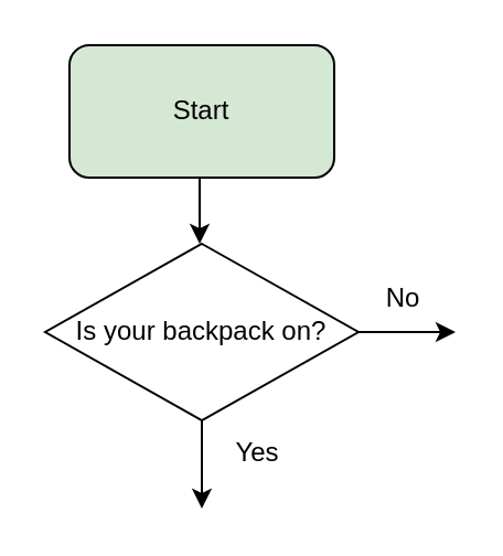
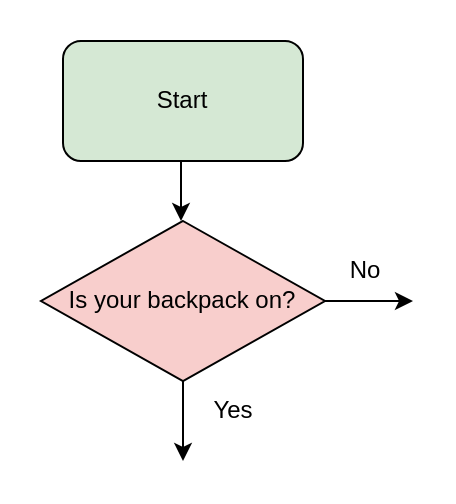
  <mxCell id="0" />
  <mxCell id="1" parent="0" />
  <mxCell id="2" value="Start" style="rounded=1;whiteSpace=wrap;html=1;fillColor=#d5e8d4;" parent="1" vertex="1"><mxGeometry x="31" y="20" width="120" height="60" as="geometry" /></mxCell>
  <mxCell id="3" value="" style="endArrow=classic;html=1;rounded=0;" parent="1" edge="1"><mxGeometry width="50" height="50" relative="1" as="geometry"><mxPoint x="90" y="80" as="sourcePoint" /><mxPoint x="90" y="110" as="targetPoint" /></mxGeometry></mxCell>
  <mxCell id="4" style="edgeStyle=orthogonalEdgeStyle;rounded=0;orthogonalLoop=1;jettySize=auto;html=1;" parent="1" source="6" edge="1"><mxGeometry relative="1" as="geometry"><mxPoint x="206" y="150" as="targetPoint" /></mxGeometry></mxCell>
  <mxCell id="5" style="edgeStyle=orthogonalEdgeStyle;rounded=0;orthogonalLoop=1;jettySize=auto;html=1;" parent="1" source="6" edge="1"><mxGeometry relative="1" as="geometry"><mxPoint x="91" y="230" as="targetPoint" /></mxGeometry></mxCell>
- <mxCell id="6" value="Is your backpack on?" style="rhombus;whiteSpace=wrap;html=1;" parent="1" vertex="1"><mxGeometry x="20" y="110" width="142" height="80" as="geometry" /></mxCell>
+ <mxCell id="6" value="Is your backpack on?" style="rhombus;whiteSpace=wrap;html=1;fillColor=#f8cecc;" parent="1" vertex="1"><mxGeometry x="20" y="110" width="142" height="80" as="geometry" /></mxCell>
  <mxCell id="7" value="No" style="text;html=1;align=center;verticalAlign=middle;resizable=0;points=[];autosize=1;strokeColor=none;fillColor=none;" parent="1" vertex="1"><mxGeometry x="162" y="120" width="40" height="30" as="geometry" /></mxCell>
  <mxCell id="8" value="Yes" style="text;html=1;align=center;verticalAlign=middle;resizable=0;points=[];autosize=1;strokeColor=none;fillColor=none;" parent="1" vertex="1"><mxGeometry x="96" y="190" width="40" height="30" as="geometry" /></mxCell>
